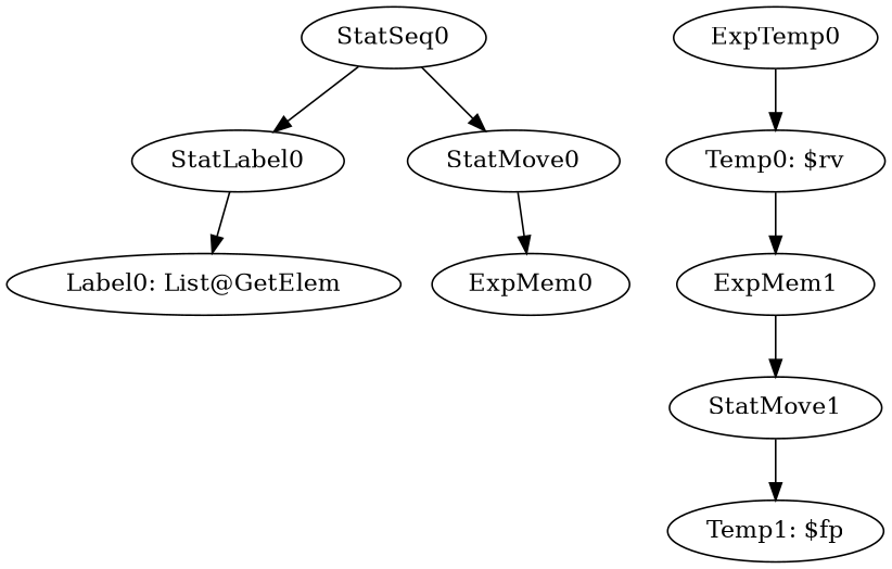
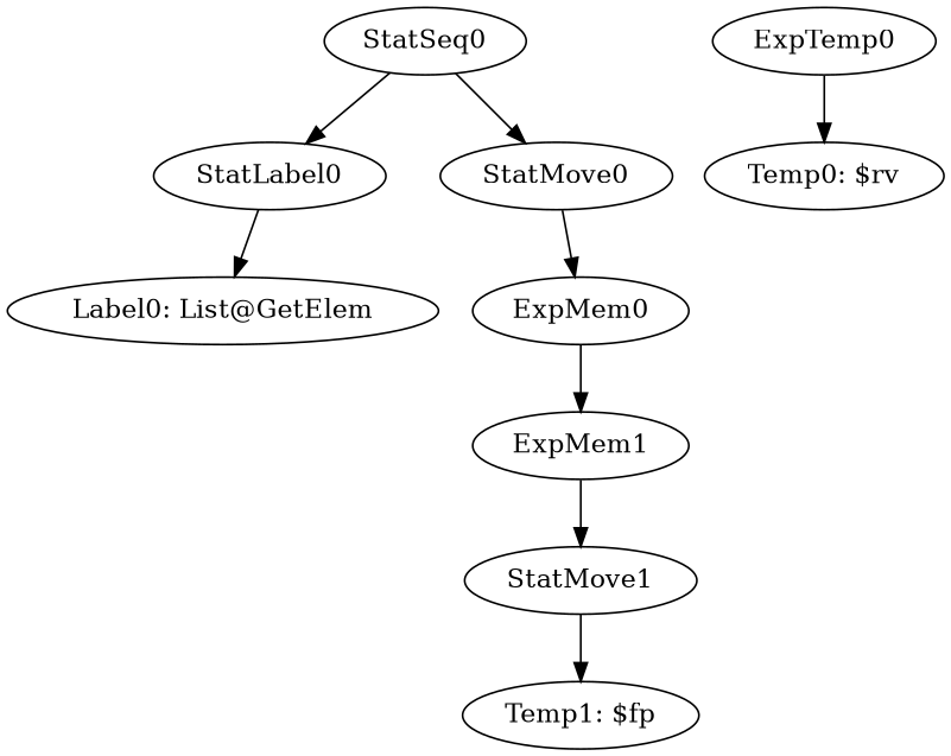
  digraph {
    fontname="DejaVu Serif"
    ordering=out
    node [fontname="DejaVu Serif"]
    edge [fontname="DejaVu Serif"]
    ExpMem0
    ExpMem1
    n3 [label=StatMove1]
    "Temp1: $fp"
    StatLabel0
    "Label0: List@GetElem"
    StatSeq0
    StatMove0
    ExpTemp0
    "Temp0: $rv"
-   "Temp0: $rv" -> ExpMem1
+   ExpMem0 -> ExpMem1
    ExpMem1 -> n3
    n3 -> "Temp1: $fp"
    StatLabel0 -> "Label0: List@GetElem"
    StatSeq0 -> StatLabel0
    StatSeq0 -> StatMove0
    StatMove0 -> ExpMem0
    ExpTemp0 -> "Temp0: $rv"
  }
